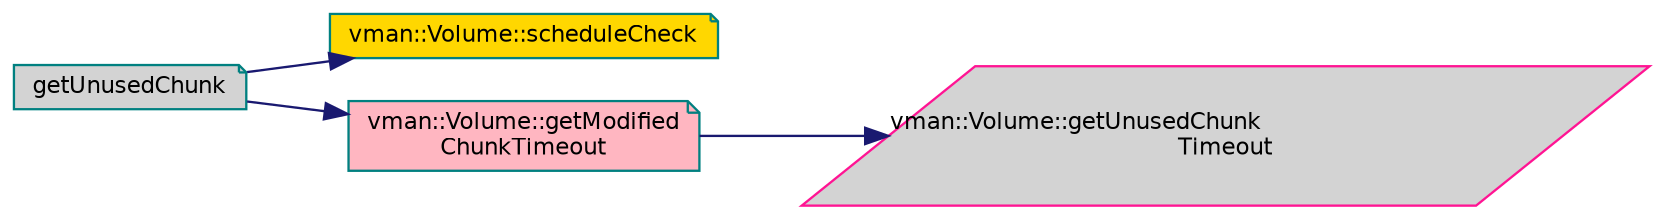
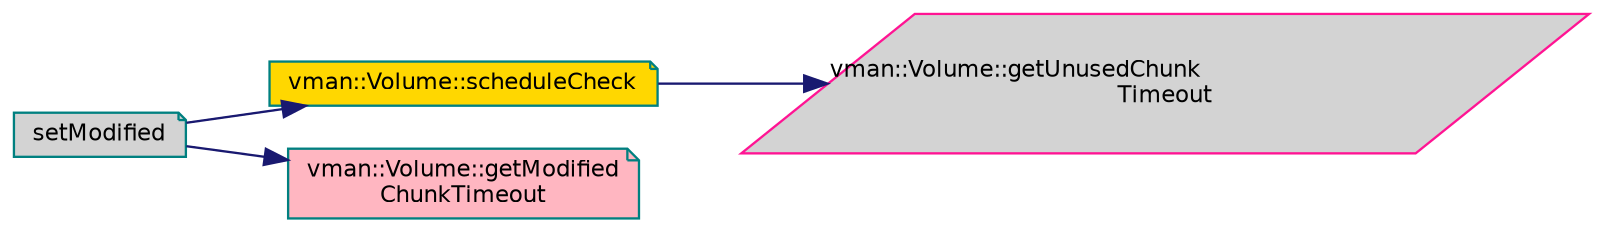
  digraph {
    rankdir=LR
    node [color=teal fillcolor=lightgrey fontname=Helvetica fontsize=10 shape=note style=filled]
    edge [color=midnightblue fontname=Helvetica fontsize=10 labelfontname=Helvetica labelfontsize=10 style=solid]
-   n1 [fontcolor=black height=0.2 label=getUnusedChunk width=0.4]
+   n1 [fontcolor=black height=0.2 label=setModified width=0.4]
    n2 [fillcolor=gold height=0.2 label="vman::Volume::scheduleCheck" width=0.4]
    n3 [fillcolor=lightpink height=0.2 label="vman::Volume::getModified\lChunkTimeout" width=0.4]
    n4 [color=deeppink height=0.2 label="vman::Volume::getUnusedChunk\lTimeout" shape=parallelogram width=0.4]
    n1 -> n2
    n1 -> n3
-   n3 -> n4
+   n2 -> n4
  }
